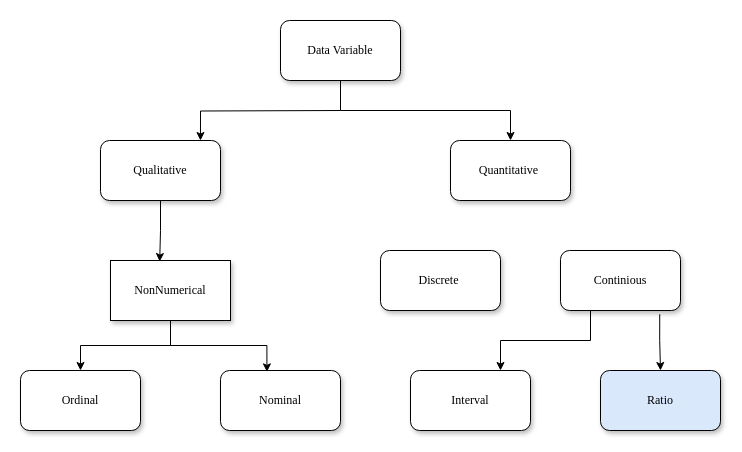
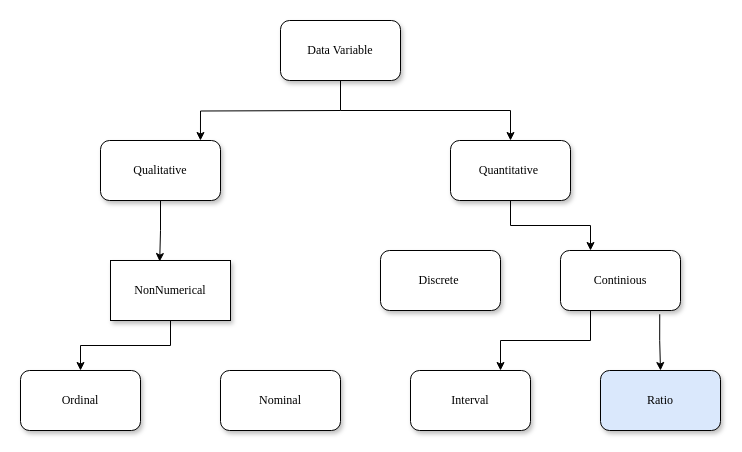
  <mxCell id="0" />
  <mxCell id="1" parent="0" />
  <mxCell id="2" style="edgeStyle=orthogonalEdgeStyle;rounded=0;orthogonalLoop=1;jettySize=auto;html=1;entryX=0.833;entryY=0;entryDx=0;entryDy=0;entryPerimeter=0;" edge="1" parent="1" target="6"><mxGeometry relative="1" as="geometry"><mxPoint x="340" y="110" as="sourcePoint" /></mxGeometry></mxCell>
  <mxCell id="3" style="edgeStyle=orthogonalEdgeStyle;rounded=0;orthogonalLoop=1;jettySize=auto;html=1;exitX=0.5;exitY=1;exitDx=0;exitDy=0;" edge="1" parent="1" source="4" target="8"><mxGeometry relative="1" as="geometry" /></mxCell>
  <mxCell id="4" value="Data Variable" style="whiteSpace=wrap;html=1;rounded=1;shadow=1;labelBackgroundColor=none;strokeWidth=1;fontFamily=Verdana;fontSize=12;align=center;" parent="1" vertex="1"><mxGeometry x="280" y="20" width="120" height="60" as="geometry" /></mxCell>
  <mxCell id="5" value="" style="edgeStyle=orthogonalEdgeStyle;rounded=0;orthogonalLoop=1;jettySize=auto;html=1;entryX=0.41;entryY=0.017;entryDx=0;entryDy=0;entryPerimeter=0;" edge="1" parent="1" source="6" target="11"><mxGeometry relative="1" as="geometry" /></mxCell>
  <mxCell id="6" value="&lt;span&gt;Qualitative&lt;/span&gt;" style="whiteSpace=wrap;html=1;rounded=1;shadow=1;labelBackgroundColor=none;strokeWidth=1;fontFamily=Verdana;fontSize=12;align=center;" parent="1" vertex="1"><mxGeometry x="100" y="140" width="120" height="60" as="geometry" /></mxCell>
+ <mxCell id="7" value="" style="edgeStyle=orthogonalEdgeStyle;rounded=0;orthogonalLoop=1;jettySize=auto;html=1;entryX=0.25;entryY=0;entryDx=0;entryDy=0;" edge="1" parent="1" source="8" target="15"><mxGeometry relative="1" as="geometry" /></mxCell>
  <mxCell id="8" value="&lt;span&gt;Quantitative&amp;nbsp;&lt;/span&gt;" style="whiteSpace=wrap;html=1;rounded=1;shadow=1;labelBackgroundColor=none;strokeWidth=1;fontFamily=Verdana;fontSize=12;align=center;" parent="1" vertex="1"><mxGeometry x="450" y="140" width="120" height="60" as="geometry" /></mxCell>
  <mxCell id="9" value="" style="edgeStyle=orthogonalEdgeStyle;rounded=0;orthogonalLoop=1;jettySize=auto;html=1;" edge="1" parent="1" source="11" target="18"><mxGeometry relative="1" as="geometry" /></mxCell>
- <mxCell id="10" value="" style="edgeStyle=orthogonalEdgeStyle;rounded=0;orthogonalLoop=1;jettySize=auto;html=1;entryX=0.387;entryY=0.023;entryDx=0;entryDy=0;entryPerimeter=0;" edge="1" parent="1" source="11" target="19"><mxGeometry relative="1" as="geometry" /></mxCell>
  <mxCell id="11" value="&lt;span&gt;NonNumerical&lt;/span&gt;" style="whiteSpace=wrap;html=1;shadow=1;labelBackgroundColor=none;strokeWidth=1;fontFamily=Verdana;fontSize=12;align=center;rounded=0;" parent="1" vertex="1"><mxGeometry x="110" y="260" width="120" height="60" as="geometry" /></mxCell>
  <mxCell id="12" value="&lt;span&gt;Discrete&amp;nbsp;&lt;/span&gt;" style="whiteSpace=wrap;html=1;rounded=1;shadow=1;labelBackgroundColor=none;strokeWidth=1;fontFamily=Verdana;fontSize=12;align=center;" vertex="1" parent="1"><mxGeometry x="380" y="250" width="120" height="60" as="geometry" /></mxCell>
  <mxCell id="13" value="" style="edgeStyle=orthogonalEdgeStyle;rounded=0;orthogonalLoop=1;jettySize=auto;html=1;entryX=0.75;entryY=0;entryDx=0;entryDy=0;exitX=0.25;exitY=1;exitDx=0;exitDy=0;" edge="1" parent="1" source="15" target="17"><mxGeometry relative="1" as="geometry"><mxPoint x="590" y="320" as="sourcePoint" /></mxGeometry></mxCell>
  <mxCell id="14" value="" style="edgeStyle=orthogonalEdgeStyle;rounded=0;orthogonalLoop=1;jettySize=auto;html=1;exitX=0.827;exitY=1.063;exitDx=0;exitDy=0;exitPerimeter=0;" edge="1" parent="1" source="15" target="16"><mxGeometry relative="1" as="geometry" /></mxCell>
  <mxCell id="15" value="&lt;span&gt;Continious&lt;/span&gt;" style="whiteSpace=wrap;html=1;rounded=1;shadow=1;labelBackgroundColor=none;strokeWidth=1;fontFamily=Verdana;fontSize=12;align=center;" vertex="1" parent="1"><mxGeometry x="560" y="250" width="120" height="60" as="geometry" /></mxCell>
  <mxCell id="16" value="&lt;span&gt;Ratio&lt;/span&gt;" style="whiteSpace=wrap;html=1;rounded=1;shadow=1;labelBackgroundColor=none;strokeWidth=1;fontFamily=Verdana;fontSize=12;align=center;fillColor=#dae8fc;" vertex="1" parent="1"><mxGeometry x="600" y="370" width="120" height="60" as="geometry" /></mxCell>
  <mxCell id="17" value="&lt;span&gt;Interval&lt;/span&gt;" style="whiteSpace=wrap;html=1;rounded=1;shadow=1;labelBackgroundColor=none;strokeWidth=1;fontFamily=Verdana;fontSize=12;align=center;" vertex="1" parent="1"><mxGeometry x="410" y="370" width="120" height="60" as="geometry" /></mxCell>
  <mxCell id="18" value="&lt;span&gt;Ordinal&lt;/span&gt;" style="whiteSpace=wrap;html=1;rounded=1;shadow=1;labelBackgroundColor=none;strokeWidth=1;fontFamily=Verdana;fontSize=12;align=center;" vertex="1" parent="1"><mxGeometry x="20" y="370" width="120" height="60" as="geometry" /></mxCell>
  <mxCell id="19" value="&lt;span&gt;Nominal&lt;/span&gt;" style="whiteSpace=wrap;html=1;rounded=1;shadow=1;labelBackgroundColor=none;strokeWidth=1;fontFamily=Verdana;fontSize=12;align=center;" vertex="1" parent="1"><mxGeometry x="220" y="370" width="120" height="60" as="geometry" /></mxCell>
